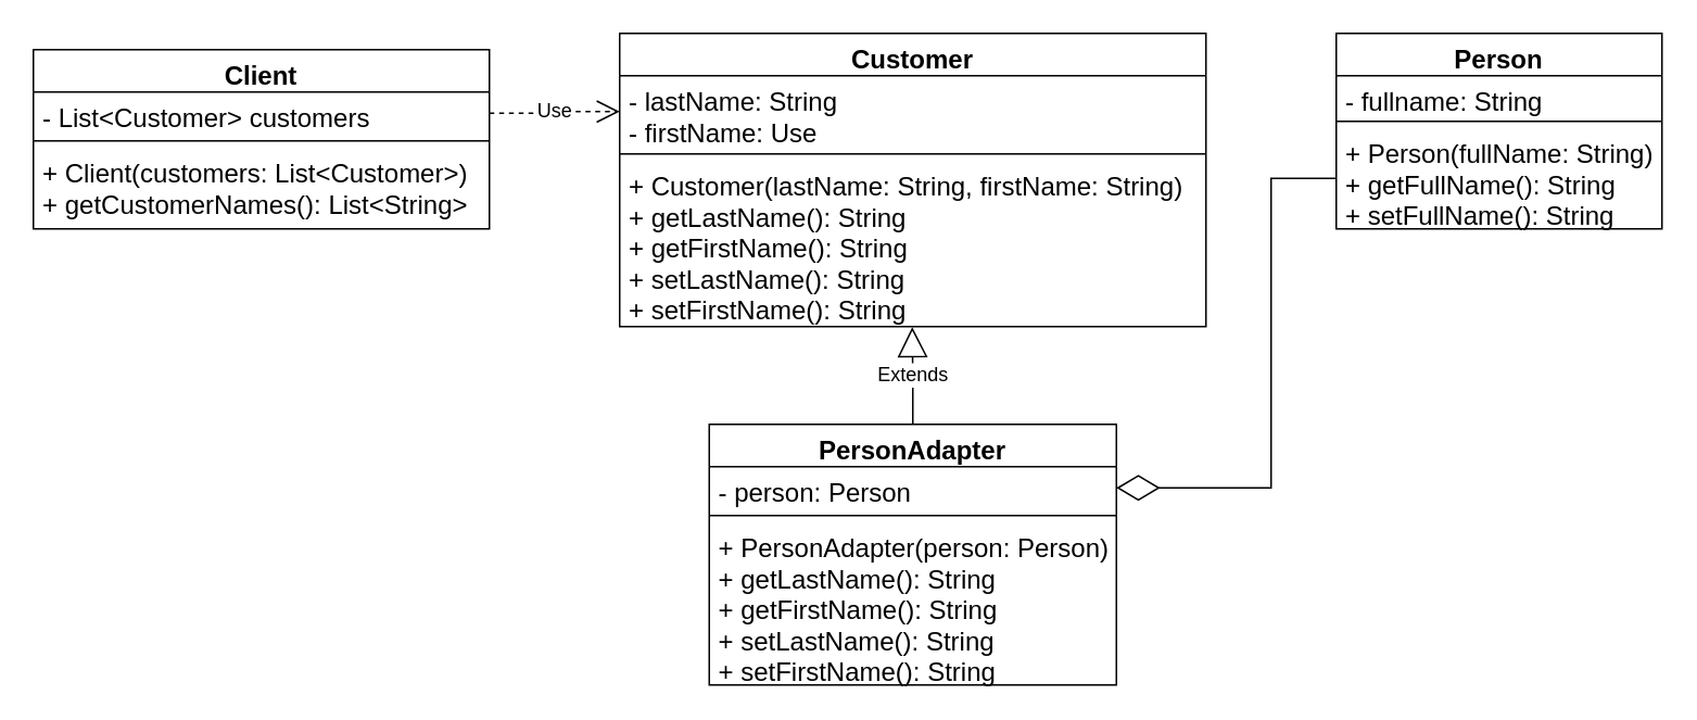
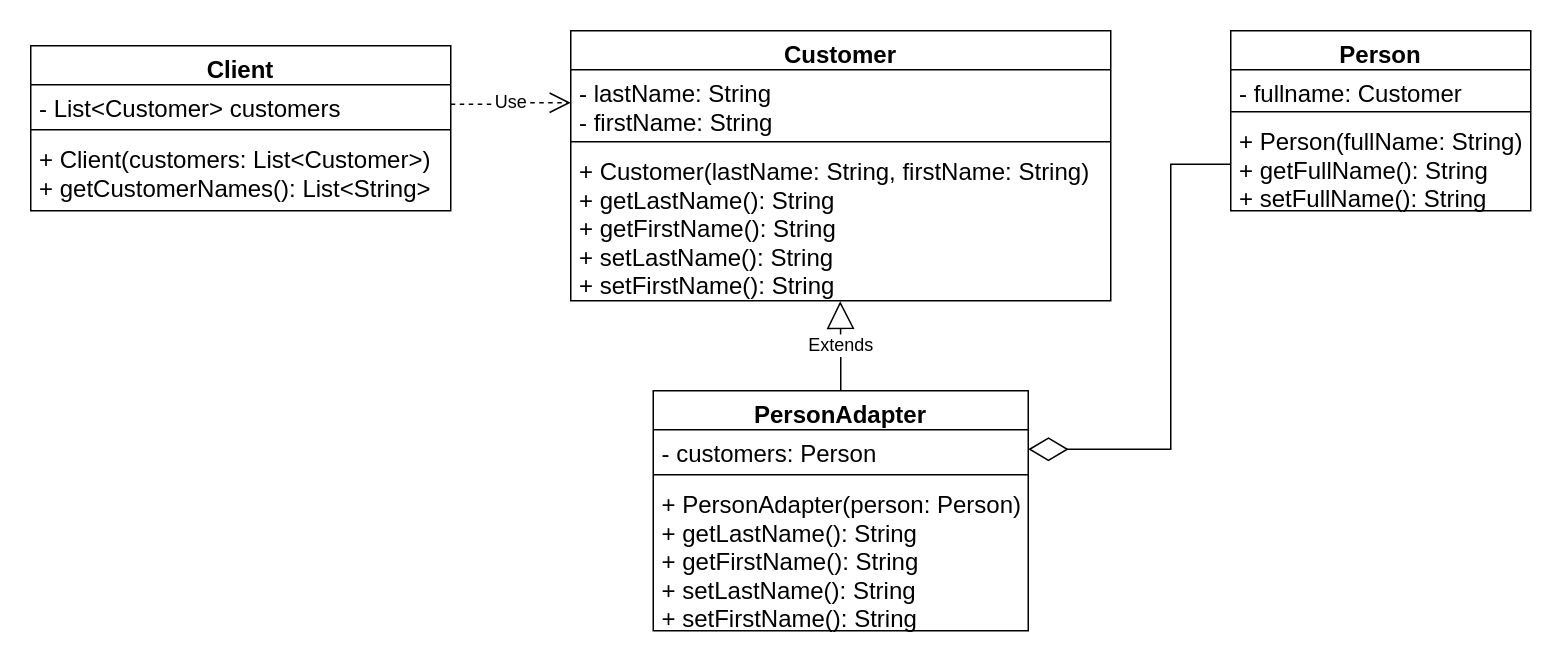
  <mxCell id="0" />
  <mxCell id="1" parent="0" />
  <mxCell id="2" value="Person" style="swimlane;fontStyle=1;align=center;verticalAlign=top;childLayout=stackLayout;horizontal=1;startSize=26;horizontalStack=0;resizeParent=1;resizeParentMax=0;resizeLast=0;collapsible=1;marginBottom=0;fontSize=16;" vertex="1" parent="1"><mxGeometry x="820" y="20" width="200" height="120" as="geometry" /></mxCell>
- <mxCell id="3" value="- fullname: String" style="text;strokeColor=none;fillColor=none;align=left;verticalAlign=top;spacingLeft=4;spacingRight=4;overflow=hidden;rotatable=0;points=[[0,0.5],[1,0.5]];portConstraint=eastwest;fontSize=16;" vertex="1" parent="2"><mxGeometry y="26" width="200" height="24" as="geometry" /></mxCell>
+ <mxCell id="3" value="- fullname: Customer" style="text;strokeColor=none;fillColor=none;align=left;verticalAlign=top;spacingLeft=4;spacingRight=4;overflow=hidden;rotatable=0;points=[[0,0.5],[1,0.5]];portConstraint=eastwest;fontSize=16;" vertex="1" parent="2"><mxGeometry y="26" width="200" height="24" as="geometry" /></mxCell>
  <mxCell id="4" value="" style="line;strokeWidth=1;fillColor=none;align=left;verticalAlign=middle;spacingTop=-1;spacingLeft=3;spacingRight=3;rotatable=0;labelPosition=right;points=[];portConstraint=eastwest;strokeColor=inherit;fontSize=16;" vertex="1" parent="2"><mxGeometry y="50" width="200" height="8" as="geometry" /></mxCell>
  <mxCell id="5" value="+ Person(fullName: String)&#10;+ getFullName(): String&#10;+ setFullName(): String" style="text;strokeColor=none;fillColor=none;align=left;verticalAlign=top;spacingLeft=4;spacingRight=4;overflow=hidden;rotatable=0;points=[[0,0.5],[1,0.5]];portConstraint=eastwest;fontSize=16;" vertex="1" parent="2"><mxGeometry y="58" width="200" height="62" as="geometry" /></mxCell>
  <mxCell id="6" value="Customer" style="swimlane;fontStyle=1;align=center;verticalAlign=top;childLayout=stackLayout;horizontal=1;startSize=26;horizontalStack=0;resizeParent=1;resizeParentMax=0;resizeLast=0;collapsible=1;marginBottom=0;fontSize=16;" vertex="1" parent="1"><mxGeometry x="380" y="20" width="360" height="180" as="geometry" /></mxCell>
- <mxCell id="7" value="- lastName: String&#10;- firstName: Use" style="text;strokeColor=none;fillColor=none;align=left;verticalAlign=top;spacingLeft=4;spacingRight=4;overflow=hidden;rotatable=0;points=[[0,0.5],[1,0.5]];portConstraint=eastwest;fontSize=16;" vertex="1" parent="6"><mxGeometry y="26" width="360" height="44" as="geometry" /></mxCell>
+ <mxCell id="7" value="- lastName: String&#10;- firstName: String" style="text;strokeColor=none;fillColor=none;align=left;verticalAlign=top;spacingLeft=4;spacingRight=4;overflow=hidden;rotatable=0;points=[[0,0.5],[1,0.5]];portConstraint=eastwest;fontSize=16;" vertex="1" parent="6"><mxGeometry y="26" width="360" height="44" as="geometry" /></mxCell>
  <mxCell id="8" value="" style="line;strokeWidth=1;fillColor=none;align=left;verticalAlign=middle;spacingTop=-1;spacingLeft=3;spacingRight=3;rotatable=0;labelPosition=right;points=[];portConstraint=eastwest;strokeColor=inherit;fontSize=16;" vertex="1" parent="6"><mxGeometry y="70" width="360" height="8" as="geometry" /></mxCell>
  <mxCell id="9" value="+ Customer(lastName: String, firstName: String)&#10;+ getLastName(): String&#10;+ getFirstName(): String&#10;+ setLastName(): String&#10;+ setFirstName(): String" style="text;strokeColor=none;fillColor=none;align=left;verticalAlign=top;spacingLeft=4;spacingRight=4;overflow=hidden;rotatable=0;points=[[0,0.5],[1,0.5]];portConstraint=eastwest;fontSize=16;" vertex="1" parent="6"><mxGeometry y="78" width="360" height="102" as="geometry" /></mxCell>
  <mxCell id="10" value="PersonAdapter" style="swimlane;fontStyle=1;align=center;verticalAlign=top;childLayout=stackLayout;horizontal=1;startSize=26;horizontalStack=0;resizeParent=1;resizeParentMax=0;resizeLast=0;collapsible=1;marginBottom=0;fontSize=16;" vertex="1" parent="1"><mxGeometry x="435" y="260" width="250" height="160" as="geometry" /></mxCell>
- <mxCell id="11" value="- person: Person" style="text;strokeColor=none;fillColor=none;align=left;verticalAlign=top;spacingLeft=4;spacingRight=4;overflow=hidden;rotatable=0;points=[[0,0.5],[1,0.5]];portConstraint=eastwest;fontSize=16;" vertex="1" parent="10"><mxGeometry y="26" width="250" height="26" as="geometry" /></mxCell>
+ <mxCell id="11" value="- customers: Person" style="text;strokeColor=none;fillColor=none;align=left;verticalAlign=top;spacingLeft=4;spacingRight=4;overflow=hidden;rotatable=0;points=[[0,0.5],[1,0.5]];portConstraint=eastwest;fontSize=16;" vertex="1" parent="10"><mxGeometry y="26" width="250" height="26" as="geometry" /></mxCell>
  <mxCell id="12" value="" style="line;strokeWidth=1;fillColor=none;align=left;verticalAlign=middle;spacingTop=-1;spacingLeft=3;spacingRight=3;rotatable=0;labelPosition=right;points=[];portConstraint=eastwest;strokeColor=inherit;fontSize=16;" vertex="1" parent="10"><mxGeometry y="52" width="250" height="8" as="geometry" /></mxCell>
  <mxCell id="13" value="+ PersonAdapter(person: Person)&#10;+ getLastName(): String&#10;+ getFirstName(): String&#10;+ setLastName(): String&#10;+ setFirstName(): String" style="text;strokeColor=none;fillColor=none;align=left;verticalAlign=top;spacingLeft=4;spacingRight=4;overflow=hidden;rotatable=0;points=[[0,0.5],[1,0.5]];portConstraint=eastwest;fontSize=16;" vertex="1" parent="10"><mxGeometry y="60" width="250" height="100" as="geometry" /></mxCell>
  <mxCell id="14" value="Extends" style="endArrow=block;endSize=16;endFill=0;html=1;rounded=0;fontSize=12;exitX=0.5;exitY=0;exitDx=0;exitDy=0;entryX=0.499;entryY=1.003;entryDx=0;entryDy=0;entryPerimeter=0;edgeStyle=orthogonalEdgeStyle;" edge="1" parent="1" source="10" target="9"><mxGeometry width="160" relative="1" as="geometry"><mxPoint x="410" y="310" as="sourcePoint" /><mxPoint x="570" y="310" as="targetPoint" /></mxGeometry></mxCell>
  <mxCell id="15" value="" style="endArrow=diamondThin;endFill=0;endSize=24;html=1;rounded=0;fontSize=12;exitX=0;exitY=0.5;exitDx=0;exitDy=0;entryX=1;entryY=0.5;entryDx=0;entryDy=0;edgeStyle=orthogonalEdgeStyle;" edge="1" parent="1" source="5" target="11"><mxGeometry width="160" relative="1" as="geometry"><mxPoint x="590" y="470" as="sourcePoint" /><mxPoint x="570" y="310" as="targetPoint" /><Array as="points"><mxPoint x="780" y="109" /><mxPoint x="780" y="299" /></Array></mxGeometry></mxCell>
  <mxCell id="16" value="Use" style="endArrow=open;endSize=12;dashed=1;html=1;rounded=0;fontSize=12;exitX=1;exitY=0.5;exitDx=0;exitDy=0;entryX=0;entryY=0.5;entryDx=0;entryDy=0;edgeStyle=orthogonalEdgeStyle;" edge="1" parent="1" source="18" target="7"><mxGeometry width="160" relative="1" as="geometry"><mxPoint x="300" y="37" as="sourcePoint" /><mxPoint x="730" y="310" as="targetPoint" /></mxGeometry></mxCell>
  <mxCell id="17" value="Client" style="swimlane;fontStyle=1;align=center;verticalAlign=top;childLayout=stackLayout;horizontal=1;startSize=26;horizontalStack=0;resizeParent=1;resizeParentMax=0;resizeLast=0;collapsible=1;marginBottom=0;fontSize=16;" vertex="1" parent="1"><mxGeometry x="20" y="30" width="280" height="110" as="geometry" /></mxCell>
  <mxCell id="18" value="- List&lt;Customer&gt; customers" style="text;strokeColor=none;fillColor=none;align=left;verticalAlign=top;spacingLeft=4;spacingRight=4;overflow=hidden;rotatable=0;points=[[0,0.5],[1,0.5]];portConstraint=eastwest;fontSize=16;" vertex="1" parent="17"><mxGeometry y="26" width="280" height="26" as="geometry" /></mxCell>
  <mxCell id="19" value="" style="line;strokeWidth=1;fillColor=none;align=left;verticalAlign=middle;spacingTop=-1;spacingLeft=3;spacingRight=3;rotatable=0;labelPosition=right;points=[];portConstraint=eastwest;strokeColor=inherit;fontSize=16;" vertex="1" parent="17"><mxGeometry y="52" width="280" height="8" as="geometry" /></mxCell>
  <mxCell id="20" value="+ Client(customers: List&lt;Customer&gt;)&#10;+ getCustomerNames(): List&lt;String&gt;" style="text;strokeColor=none;fillColor=none;align=left;verticalAlign=top;spacingLeft=4;spacingRight=4;overflow=hidden;rotatable=0;points=[[0,0.5],[1,0.5]];portConstraint=eastwest;fontSize=16;" vertex="1" parent="17"><mxGeometry y="60" width="280" height="50" as="geometry" /></mxCell>
